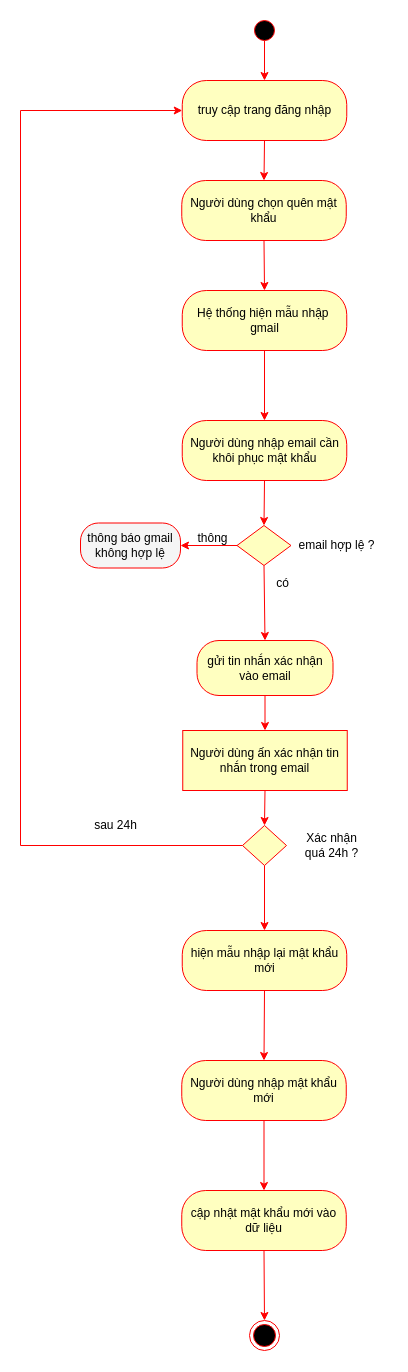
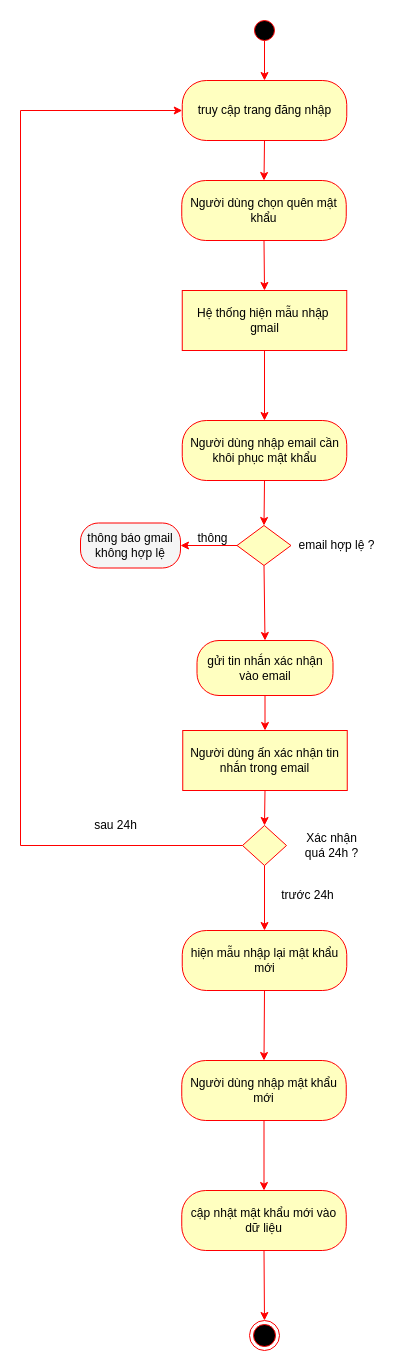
  <mxCell id="0" />
  <mxCell id="1" parent="0" />
  <mxCell id="2" value="" style="ellipse;whiteSpace=wrap;html=1;aspect=fixed;fillColor=#000000;strokeColor=#FF0000;" parent="1" vertex="1"><mxGeometry x="254" y="20" width="20" height="20" as="geometry" /></mxCell>
  <mxCell id="3" value="" style="endArrow=classic;html=1;rounded=0;exitX=0.5;exitY=1;exitDx=0;exitDy=0;entryX=0.5;entryY=0;entryDx=0;entryDy=0;fillColor=#fff2cc;strokeColor=#FF0000;" parent="1" source="2" target="25" edge="1"><mxGeometry width="50" height="50" relative="1" as="geometry"><mxPoint x="230" y="100" as="sourcePoint" /><mxPoint x="264" y="80" as="targetPoint" /></mxGeometry></mxCell>
  <mxCell id="4" value="" style="endArrow=classic;html=1;rounded=0;exitX=0.5;exitY=1;exitDx=0;exitDy=0;fillColor=#fff2cc;strokeColor=#FF0000;entryX=0.5;entryY=0;entryDx=0;entryDy=0;" parent="1" source="25" target="26" edge="1"><mxGeometry width="50" height="50" relative="1" as="geometry"><mxPoint x="264" y="120" as="sourcePoint" /><mxPoint x="264" y="150" as="targetPoint" /></mxGeometry></mxCell>
  <mxCell id="5" value="" style="endArrow=classic;html=1;rounded=0;exitX=0.5;exitY=1;exitDx=0;exitDy=0;fillColor=#fff2cc;strokeColor=#FF0000;entryX=0.5;entryY=0;entryDx=0;entryDy=0;" parent="1" source="26" target="27" edge="1"><mxGeometry width="50" height="50" relative="1" as="geometry"><mxPoint x="264" y="200" as="sourcePoint" /><mxPoint x="263.5" y="240" as="targetPoint" /></mxGeometry></mxCell>
  <mxCell id="6" value="" style="endArrow=classic;html=1;rounded=0;exitX=0.5;exitY=1;exitDx=0;exitDy=0;fillColor=#fff2cc;strokeColor=#FF0000;entryX=0.5;entryY=0;entryDx=0;entryDy=0;" parent="1" source="27" target="28" edge="1"><mxGeometry width="50" height="50" relative="1" as="geometry"><mxPoint x="263.5" y="280" as="sourcePoint" /><mxPoint x="264" y="420" as="targetPoint" /></mxGeometry></mxCell>
  <mxCell id="7" value="" style="endArrow=classic;html=1;rounded=0;exitX=0.5;exitY=1;exitDx=0;exitDy=0;fillColor=#fff2cc;strokeColor=#FF0000;entryX=0.5;entryY=0;entryDx=0;entryDy=0;" parent="1" source="28" target="8" edge="1"><mxGeometry width="50" height="50" relative="1" as="geometry"><mxPoint x="264" y="490" as="sourcePoint" /><mxPoint x="264" y="520" as="targetPoint" /></mxGeometry></mxCell>
  <mxCell id="8" value="" style="rhombus;whiteSpace=wrap;html=1;fillColor=#FFFFC0;strokeColor=#FF0000;" parent="1" vertex="1"><mxGeometry x="236.5" y="525" width="54" height="40" as="geometry" /></mxCell>
  <mxCell id="9" value="" style="endArrow=classic;html=1;rounded=0;exitX=0;exitY=0.5;exitDx=0;exitDy=0;fillColor=#fff2cc;strokeColor=#FF0000;entryX=1;entryY=0.5;entryDx=0;entryDy=0;" parent="1" source="8" target="29" edge="1"><mxGeometry width="50" height="50" relative="1" as="geometry"><mxPoint x="210" y="470" as="sourcePoint" /><mxPoint x="180" y="545" as="targetPoint" /></mxGeometry></mxCell>
  <mxCell id="10" value="thông" style="text;html=1;align=center;verticalAlign=middle;resizable=0;points=[];autosize=1;strokeColor=none;fillColor=none;" parent="1" vertex="1"><mxGeometry x="181.75" y="522.5" width="60" height="30" as="geometry" /></mxCell>
  <mxCell id="11" value="" style="endArrow=classic;html=1;rounded=0;exitX=0.5;exitY=1;exitDx=0;exitDy=0;fillColor=#fff2cc;strokeColor=#FF0000;entryX=0.5;entryY=0;entryDx=0;entryDy=0;" parent="1" source="8" target="30" edge="1"><mxGeometry width="50" height="50" relative="1" as="geometry"><mxPoint x="210" y="470" as="sourcePoint" /><mxPoint x="264" y="610" as="targetPoint" /></mxGeometry></mxCell>
  <mxCell id="12" value="" style="endArrow=classic;html=1;rounded=0;exitX=0.5;exitY=1;exitDx=0;exitDy=0;fillColor=#fff2cc;strokeColor=#FF0000;entryX=0.5;entryY=0;entryDx=0;entryDy=0;" parent="1" source="30" target="31" edge="1"><mxGeometry width="50" height="50" relative="1" as="geometry"><mxPoint x="264" y="710" as="sourcePoint" /><mxPoint x="264" y="750" as="targetPoint" /></mxGeometry></mxCell>
  <mxCell id="13" value="" style="rhombus;whiteSpace=wrap;html=1;fillColor=#FFFFC0;strokeColor=#FF0000;" parent="1" vertex="1"><mxGeometry x="242" y="825" width="44" height="40" as="geometry" /></mxCell>
  <mxCell id="14" value="" style="endArrow=classic;html=1;rounded=0;entryX=0.5;entryY=0;entryDx=0;entryDy=0;exitX=0.5;exitY=1;exitDx=0;exitDy=0;fillColor=#fff2cc;strokeColor=#FF0000;" parent="1" source="31" target="13" edge="1"><mxGeometry width="50" height="50" relative="1" as="geometry"><mxPoint x="264" y="790" as="sourcePoint" /><mxPoint x="260" y="770" as="targetPoint" /></mxGeometry></mxCell>
- <mxCell id="15" value="có" style="text;html=1;align=center;verticalAlign=middle;resizable=0;points=[];autosize=1;strokeColor=none;fillColor=none;" parent="1" vertex="1"><mxGeometry x="262" y="567.5" width="40" height="30" as="geometry" /></mxCell>
  <mxCell id="16" value="" style="endArrow=classic;html=1;rounded=0;exitX=0.5;exitY=1;exitDx=0;exitDy=0;fillColor=#fff2cc;strokeColor=#FF0000;entryX=0.5;entryY=0;entryDx=0;entryDy=0;" parent="1" source="13" target="32" edge="1"><mxGeometry width="50" height="50" relative="1" as="geometry"><mxPoint x="210" y="820" as="sourcePoint" /><mxPoint x="264" y="930" as="targetPoint" /></mxGeometry></mxCell>
  <mxCell id="17" value="" style="endArrow=classic;html=1;rounded=0;exitX=0;exitY=0.5;exitDx=0;exitDy=0;fillColor=#fff2cc;strokeColor=#FF0000;entryX=0;entryY=0.5;entryDx=0;entryDy=0;" parent="1" source="13" target="25" edge="1"><mxGeometry width="50" height="50" relative="1" as="geometry"><mxPoint x="210" y="740" as="sourcePoint" /><mxPoint x="130" y="845" as="targetPoint" /><Array as="points"><mxPoint x="20" y="845" /><mxPoint x="20" y="110" /></Array></mxGeometry></mxCell>
  <mxCell id="18" value="sau 24h" style="text;html=1;align=center;verticalAlign=middle;resizable=0;points=[];autosize=1;strokeColor=none;fillColor=none;" parent="1" vertex="1"><mxGeometry x="80" y="810" width="70" height="30" as="geometry" /></mxCell>
  <mxCell id="19" value="" style="endArrow=classic;html=1;rounded=0;exitX=0.5;exitY=1;exitDx=0;exitDy=0;fillColor=#fff2cc;strokeColor=#FF0000;entryX=0.5;entryY=0;entryDx=0;entryDy=0;" parent="1" source="32" target="33" edge="1"><mxGeometry width="50" height="50" relative="1" as="geometry"><mxPoint x="263.5" y="970" as="sourcePoint" /><mxPoint x="264" y="1010" as="targetPoint" /></mxGeometry></mxCell>
  <mxCell id="20" value="" style="endArrow=classic;html=1;rounded=0;exitX=0.5;exitY=1;exitDx=0;exitDy=0;fillColor=#fff2cc;strokeColor=#FF0000;entryX=0.5;entryY=0;entryDx=0;entryDy=0;" parent="1" source="33" target="34" edge="1"><mxGeometry width="50" height="50" relative="1" as="geometry"><mxPoint x="264" y="1050" as="sourcePoint" /><mxPoint x="264" y="1090" as="targetPoint" /></mxGeometry></mxCell>
  <mxCell id="21" value="" style="endArrow=classic;html=1;rounded=0;exitX=0.5;exitY=1;exitDx=0;exitDy=0;fillColor=#fff2cc;strokeColor=#FF0000;" parent="1" source="34" target="35" edge="1"><mxGeometry width="50" height="50" relative="1" as="geometry"><mxPoint x="263.5" y="1140" as="sourcePoint" /><mxPoint x="264" y="1320" as="targetPoint" /></mxGeometry></mxCell>
+ <mxCell id="22" value="trước 24h" style="text;html=1;align=center;verticalAlign=middle;resizable=0;points=[];autosize=1;strokeColor=none;fillColor=none;" parent="1" vertex="1"><mxGeometry x="266.75" y="880" width="80" height="30" as="geometry" /></mxCell>
  <mxCell id="23" value="email hợp lệ ?" style="text;html=1;align=center;verticalAlign=middle;resizable=0;points=[];autosize=1;strokeColor=none;fillColor=none;" parent="1" vertex="1"><mxGeometry x="286" y="530" width="100" height="30" as="geometry" /></mxCell>
  <mxCell id="24" value="Xác nhận &lt;br&gt;quá 24h ?" style="text;html=1;align=center;verticalAlign=middle;resizable=0;points=[];autosize=1;strokeColor=none;fillColor=none;" parent="1" vertex="1"><mxGeometry x="290.5" y="825" width="80" height="40" as="geometry" /></mxCell>
  <mxCell id="25" value="truy cập trang đăng nhập" style="rounded=1;whiteSpace=wrap;html=1;arcSize=40;fontColor=#000000;fillColor=#ffffc0;strokeColor=#ff0000;" parent="1" vertex="1"><mxGeometry x="181.75" y="80" width="164.5" height="60" as="geometry" /></mxCell>
  <mxCell id="26" value="Người dùng chọn quên mật khẩu" style="rounded=1;whiteSpace=wrap;html=1;arcSize=40;fontColor=#000000;fillColor=#ffffc0;strokeColor=#ff0000;" parent="1" vertex="1"><mxGeometry x="181.25" y="180" width="164.5" height="60" as="geometry" /></mxCell>
- <mxCell id="27" value="Hệ thống hiện mẫu nhập&amp;nbsp;&lt;br&gt;gmail" style="rounded=1;whiteSpace=wrap;html=1;arcSize=40;fontColor=#000000;fillColor=#ffffc0;strokeColor=#ff0000;" parent="1" vertex="1"><mxGeometry x="181.75" y="290" width="164.5" height="60" as="geometry" /></mxCell>
+ <mxCell id="27" value="Hệ thống hiện mẫu nhập&amp;nbsp;&lt;br&gt;gmail" style="whiteSpace=wrap;html=1;arcSize=40;fontColor=#000000;fillColor=#ffffc0;strokeColor=#ff0000;rounded=0;" parent="1" vertex="1"><mxGeometry x="181.75" y="290" width="164.5" height="60" as="geometry" /></mxCell>
  <mxCell id="28" value="Người dùng nhập email cần khôi phục mật khẩu" style="rounded=1;whiteSpace=wrap;html=1;arcSize=40;fontColor=#000000;fillColor=#FFFFC0;strokeColor=#ff0000;" parent="1" vertex="1"><mxGeometry x="181.75" y="420" width="164.5" height="60" as="geometry" /></mxCell>
  <mxCell id="29" value="thông báo gmail không hợp lệ" style="rounded=1;whiteSpace=wrap;html=1;arcSize=40;fontColor=#000000;fillColor=#f5f5f5;strokeColor=#ff0000;" parent="1" vertex="1"><mxGeometry x="80" y="522.5" width="100" height="45" as="geometry" /></mxCell>
  <mxCell id="30" value="gửi tin nhắn xác nhận vào email" style="rounded=1;whiteSpace=wrap;html=1;arcSize=40;fontColor=#000000;fillColor=#FFFFC0;strokeColor=#ff0000;" parent="1" vertex="1"><mxGeometry x="196.5" y="640" width="136" height="55" as="geometry" /></mxCell>
  <mxCell id="31" value="Người dùng ấn xác nhận tin nhắn trong email" style="whiteSpace=wrap;html=1;arcSize=40;fontColor=#000000;fillColor=#FFFFC0;strokeColor=#ff0000;rounded=0;" parent="1" vertex="1"><mxGeometry x="182.25" y="730" width="164.5" height="60" as="geometry" /></mxCell>
  <mxCell id="32" value="hiện mẫu nhập lại mật khẩu mới" style="rounded=1;whiteSpace=wrap;html=1;arcSize=40;fontColor=#000000;fillColor=#FFFFC0;strokeColor=#ff0000;" parent="1" vertex="1"><mxGeometry x="181.75" y="930" width="164.5" height="60" as="geometry" /></mxCell>
  <mxCell id="33" value="Người dùng nhập mật khẩu mới" style="rounded=1;whiteSpace=wrap;html=1;arcSize=40;fontColor=#000000;fillColor=#FFFFC0;strokeColor=#ff0000;" parent="1" vertex="1"><mxGeometry x="181.25" y="1060" width="164.5" height="60" as="geometry" /></mxCell>
  <mxCell id="34" value="cập nhật mật khẩu mới vào dữ liệu" style="rounded=1;whiteSpace=wrap;html=1;arcSize=40;fontColor=#000000;fillColor=#FFFFC0;strokeColor=#ff0000;" parent="1" vertex="1"><mxGeometry x="181.25" y="1190" width="164.5" height="60" as="geometry" /></mxCell>
  <mxCell id="35" value="" style="ellipse;html=1;shape=endState;fillColor=#000000;strokeColor=#ff0000;" parent="1" vertex="1"><mxGeometry x="249" y="1320" width="30" height="30" as="geometry" /></mxCell>
